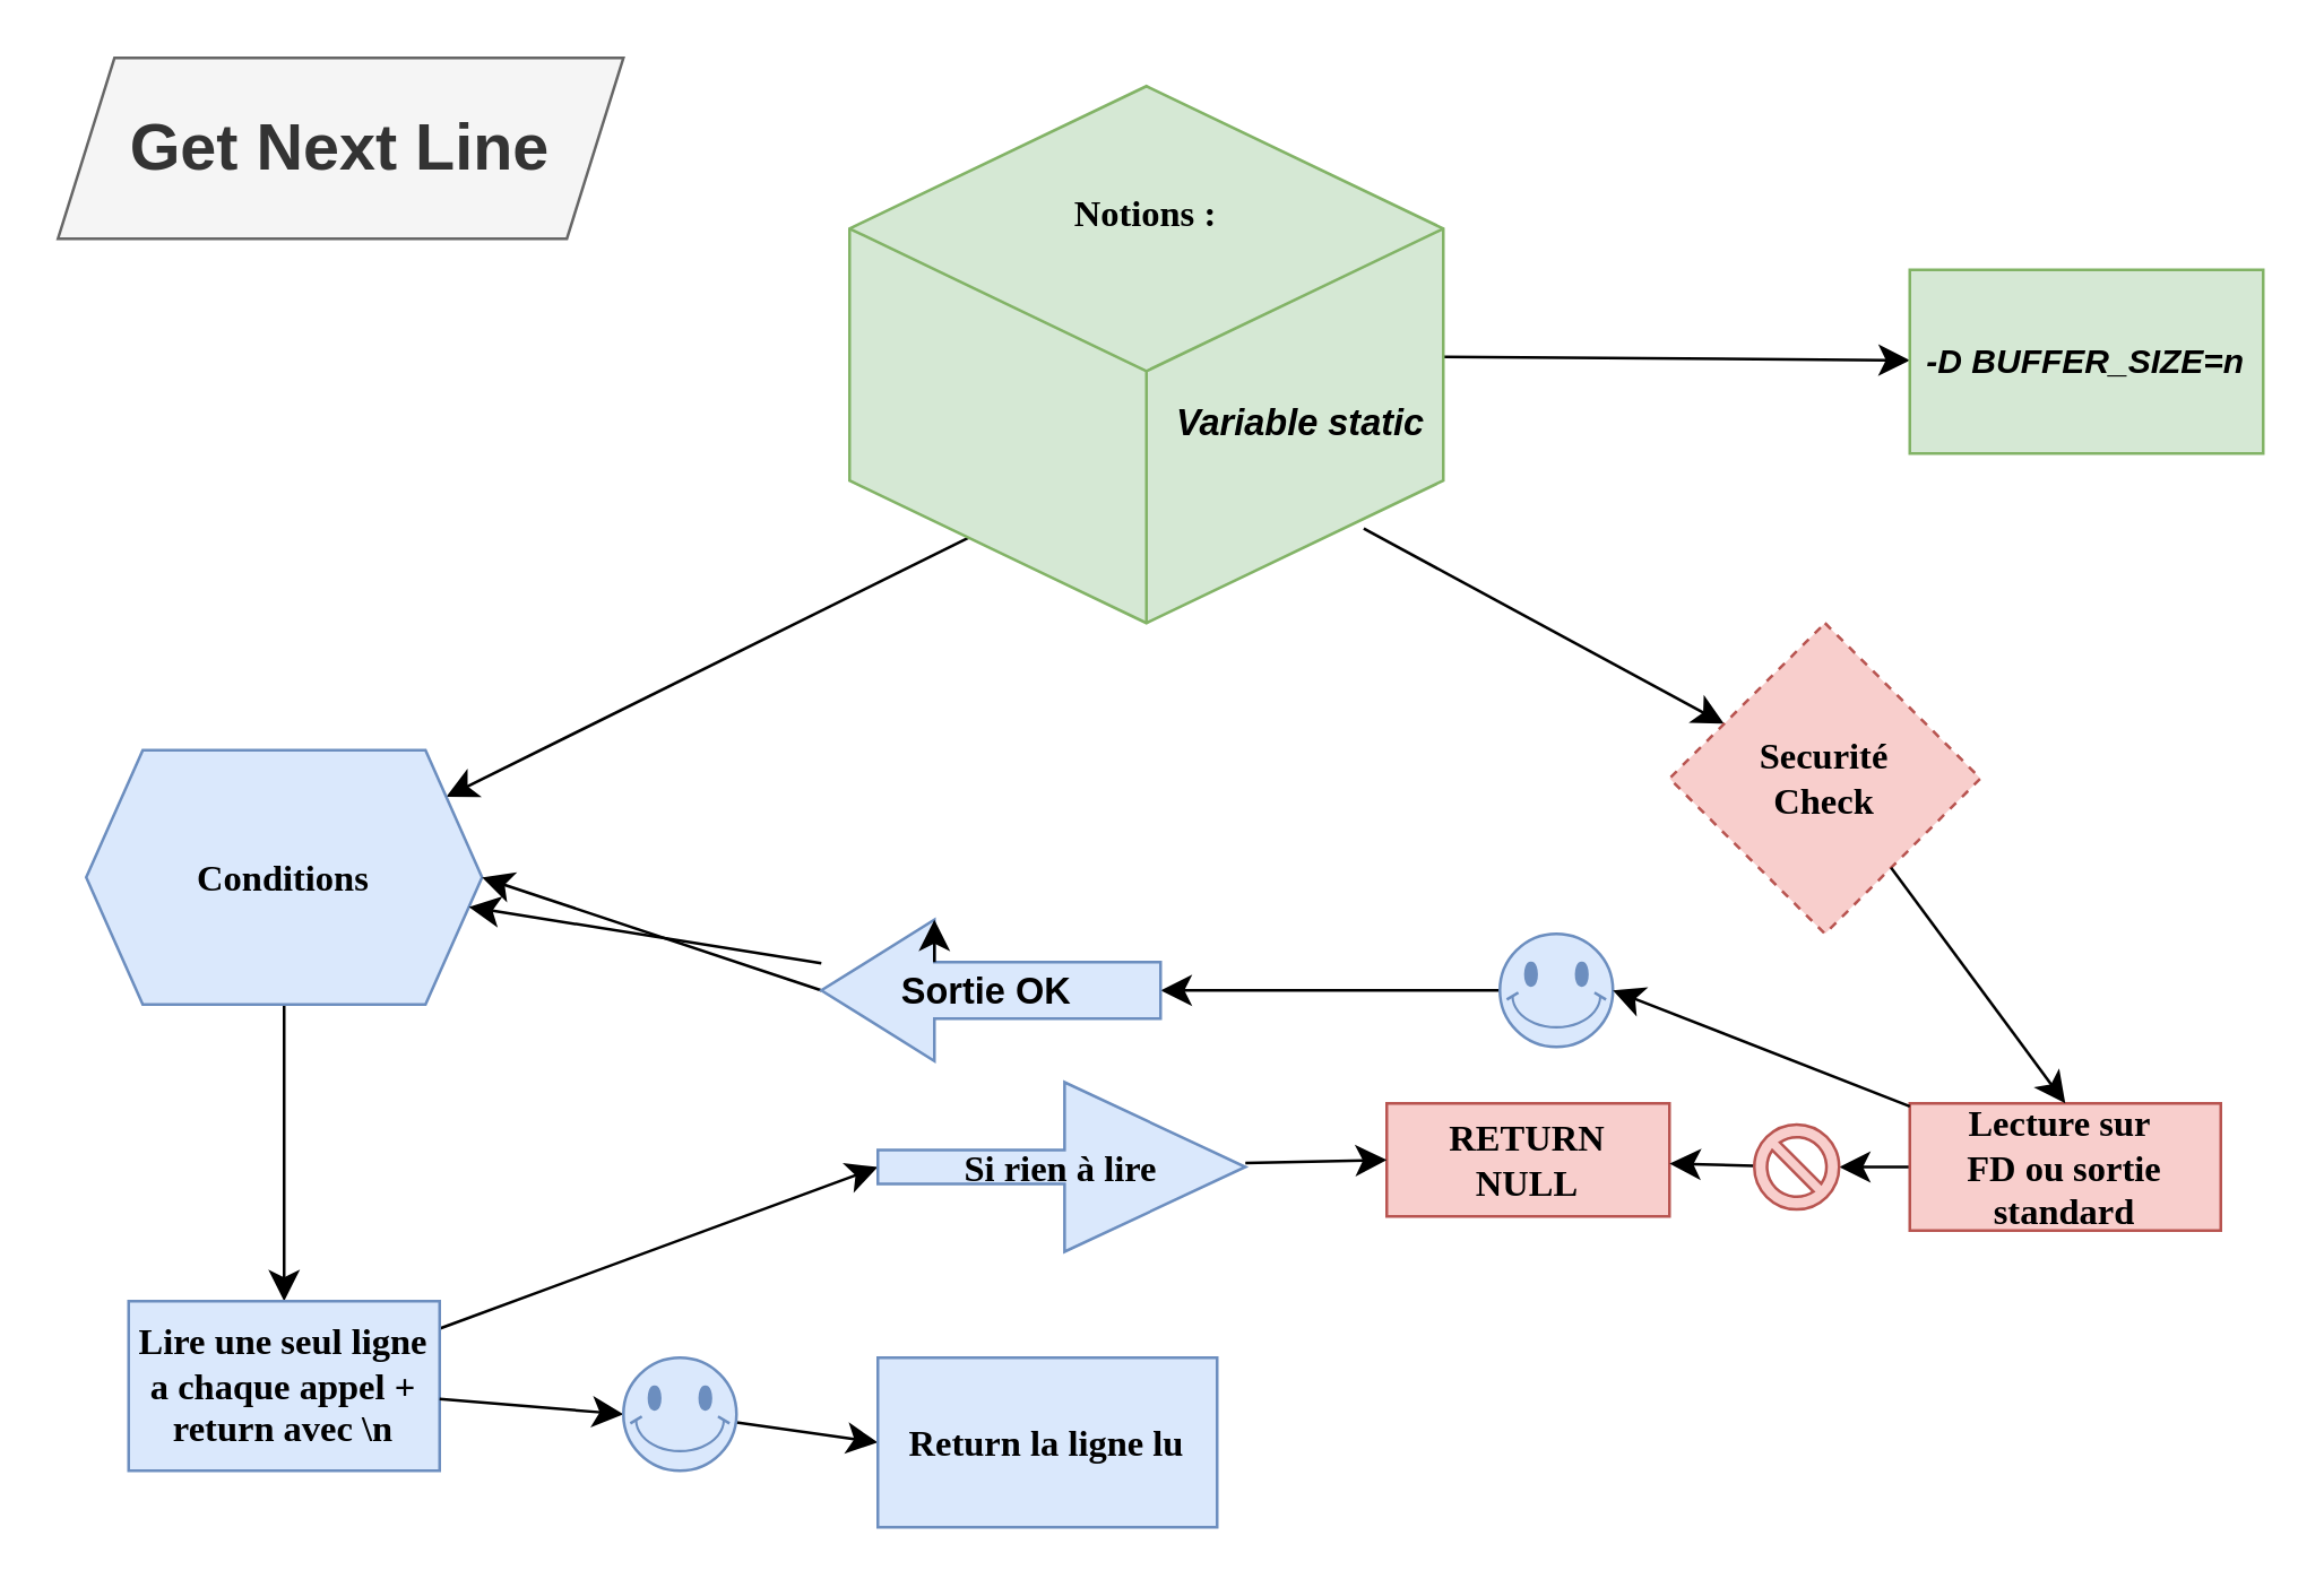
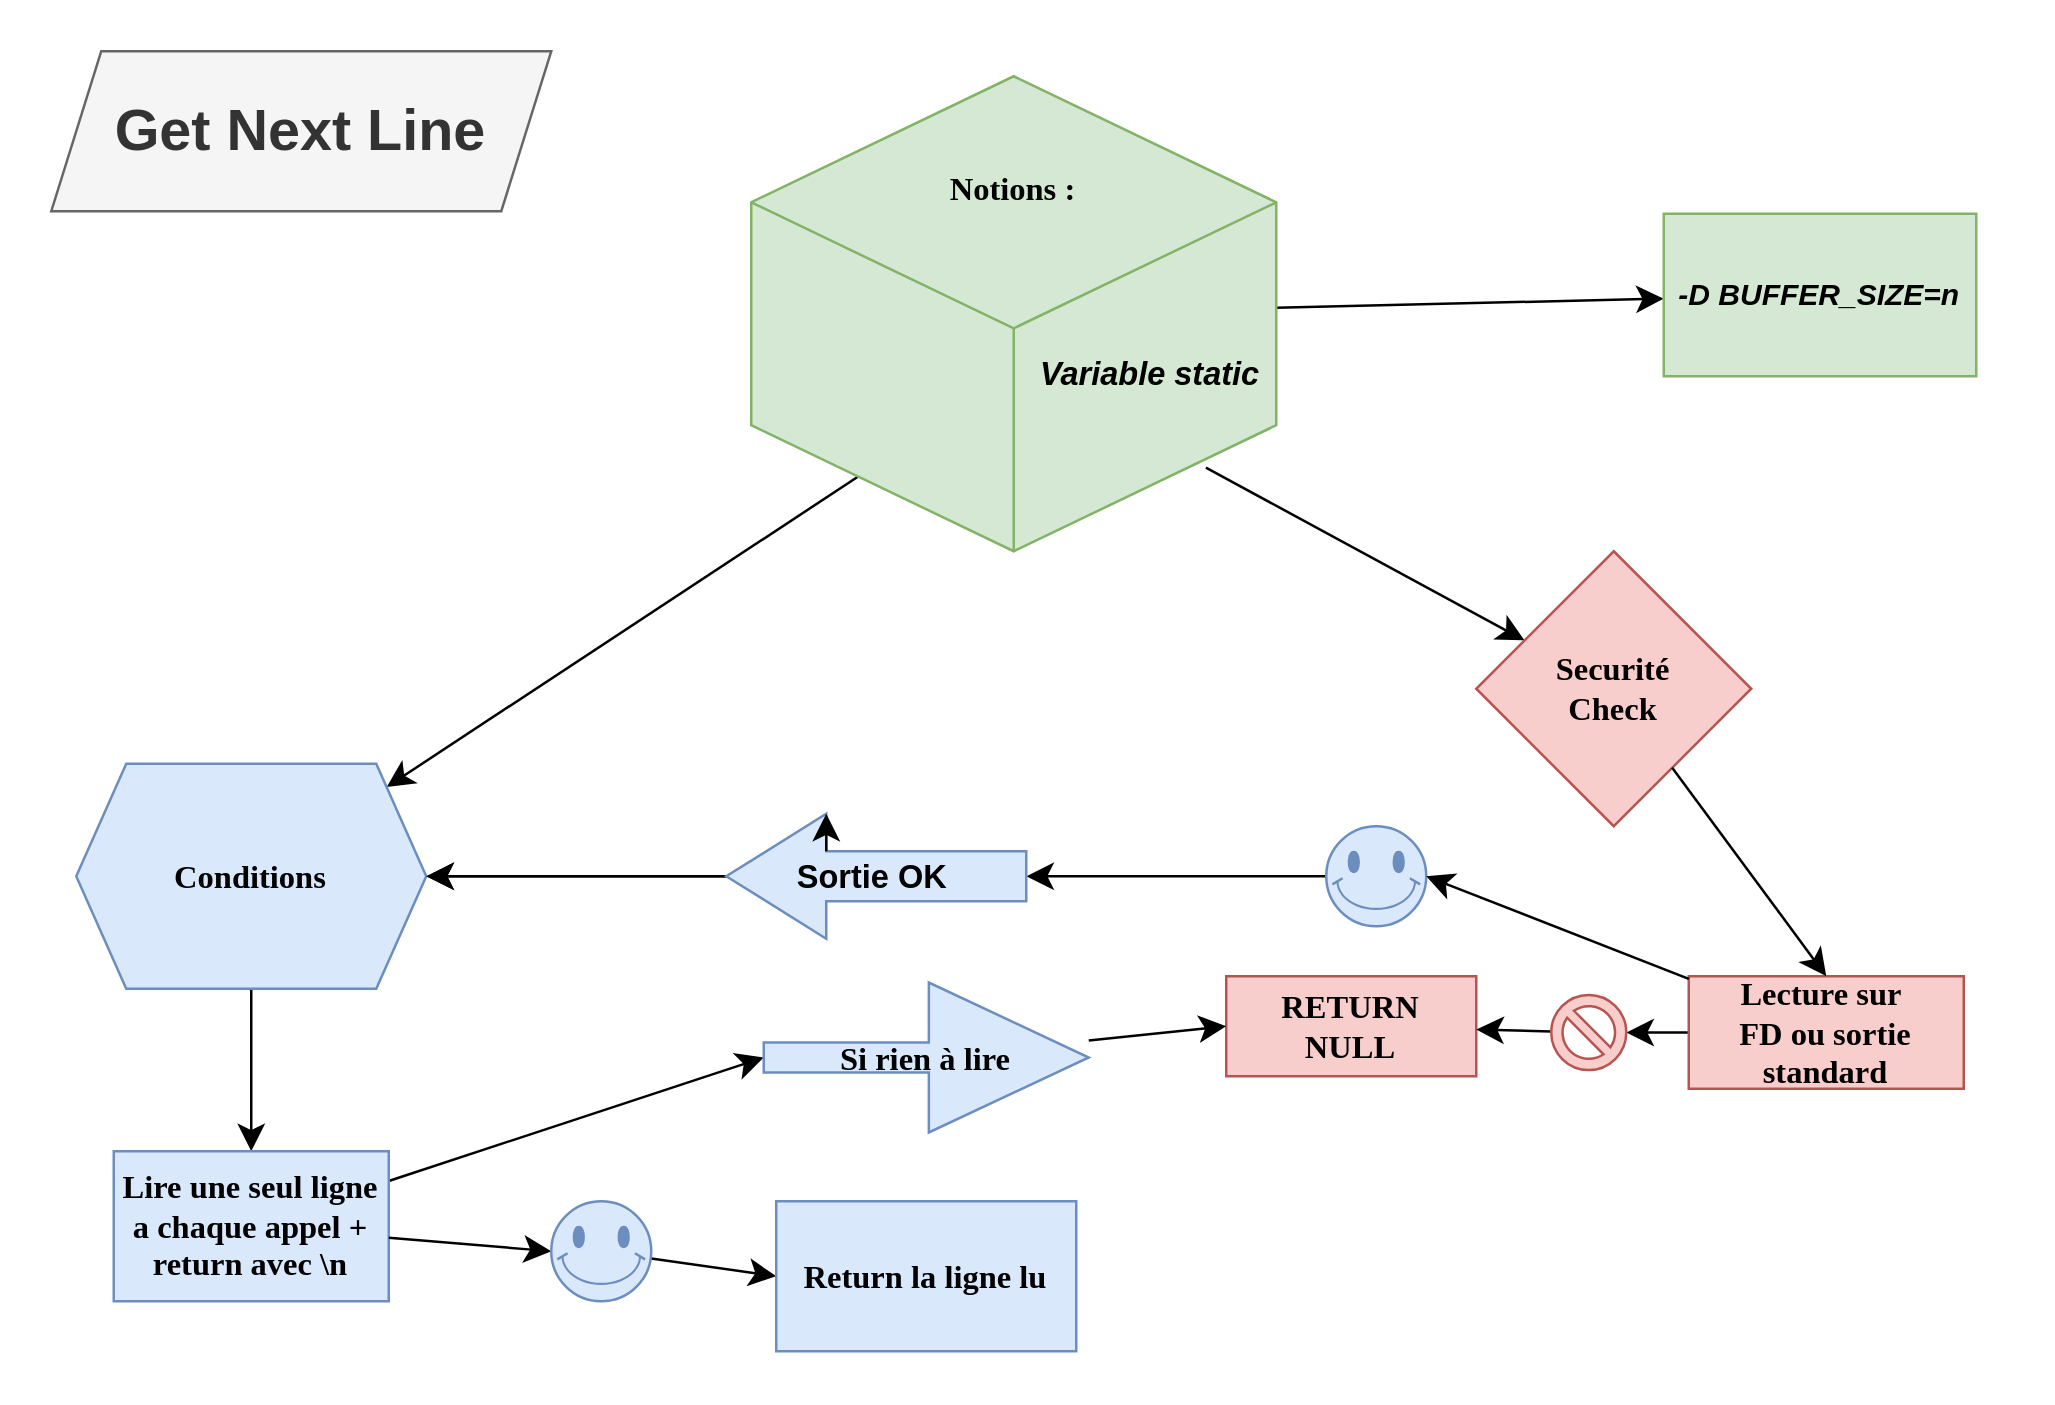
  <mxCell id="0" />
  <mxCell id="1" parent="0" />
  <mxCell id="2" value="" style="edgeStyle=none;curved=1;rounded=0;orthogonalLoop=1;jettySize=auto;html=1;fontSize=12;startSize=8;endSize=8;exitX=0.866;exitY=0.824;exitDx=0;exitDy=0;exitPerimeter=0;" parent="1" source="9" target="5" edge="1"><mxGeometry relative="1" as="geometry"><mxPoint x="521.708" y="166" as="sourcePoint" /></mxGeometry></mxCell>
  <mxCell id="3" value="" style="edgeStyle=none;curved=1;rounded=0;orthogonalLoop=1;jettySize=auto;html=1;fontSize=12;startSize=8;endSize=8;exitX=0.224;exitY=0.828;exitDx=0;exitDy=0;exitPerimeter=0;" parent="1" source="9" target="7" edge="1"><mxGeometry relative="1" as="geometry"><mxPoint x="396.039" y="166" as="sourcePoint" /></mxGeometry></mxCell>
  <mxCell id="4" value="Get Next Line" style="shape=parallelogram;perimeter=parallelogramPerimeter;whiteSpace=wrap;html=1;fixedSize=1;fontStyle=1;fontSize=23;fillColor=#f5f5f5;fontColor=#333333;strokeColor=#666666;" parent="1" vertex="1"><mxGeometry x="20" width="200" height="64" as="geometry" y="20" /></mxCell>
- <mxCell id="5" value="Securité&lt;div&gt;Check&lt;/div&gt;" style="rhombus;whiteSpace=wrap;html=1;fontSize=13;fontFamily=Verdana;verticalAlign=middle;fillColor=#f8cecc;fontStyle=1;startSize=26;swimlaneFillColor=#ffffff;rounded=0;shadow=0;comic=0;labelBackgroundColor=none;strokeWidth=1;strokeColor=#b85450;dashed=1;" parent="1" vertex="1"><mxGeometry x="590" y="220" width="110" height="110" as="geometry" /></mxCell>
+ <mxCell id="5" value="Securité&lt;div&gt;Check&lt;/div&gt;" style="rhombus;whiteSpace=wrap;html=1;fontSize=13;fontFamily=Verdana;verticalAlign=middle;fillColor=#f8cecc;fontStyle=1;startSize=26;swimlaneFillColor=#ffffff;rounded=0;shadow=0;comic=0;labelBackgroundColor=none;strokeWidth=1;strokeColor=#b85450;" parent="1" vertex="1"><mxGeometry x="590" y="220" width="110" height="110" as="geometry" /></mxCell>
  <mxCell id="6" value="" style="edgeStyle=none;curved=1;rounded=0;orthogonalLoop=1;jettySize=auto;html=1;fontSize=12;startSize=8;endSize=8;" edge="1" parent="1" source="7" target="14"><mxGeometry relative="1" as="geometry" /></mxCell>
- <mxCell id="7" value="Conditions" style="shape=hexagon;perimeter=hexagonPerimeter2;whiteSpace=wrap;html=1;fixedSize=1;fontSize=13;fontFamily=Verdana;verticalAlign=middle;fillColor=#dae8fc;fontStyle=1;startSize=26;swimlaneFillColor=#ffffff;rounded=0;shadow=0;comic=0;labelBackgroundColor=none;strokeWidth=1;strokeColor=#6c8ebf;" parent="1" vertex="1"><mxGeometry x="30" y="265" width="140" height="90" as="geometry" /></mxCell>
+ <mxCell id="7" value="Conditions" style="shape=hexagon;perimeter=hexagonPerimeter2;whiteSpace=wrap;html=1;fixedSize=1;fontSize=13;fontFamily=Verdana;verticalAlign=middle;fillColor=#dae8fc;fontStyle=1;startSize=26;swimlaneFillColor=#ffffff;rounded=0;shadow=0;comic=0;labelBackgroundColor=none;strokeWidth=1;strokeColor=#6c8ebf;" parent="1" vertex="1"><mxGeometry x="30" y="305" width="140" height="90" as="geometry" /></mxCell>
  <mxCell id="8" value="" style="edgeStyle=none;curved=1;rounded=0;orthogonalLoop=1;jettySize=auto;html=1;fontSize=12;startSize=8;endSize=8;" edge="1" parent="1" source="9" target="22"><mxGeometry relative="1" as="geometry" /></mxCell>
  <mxCell id="9" value="&lt;div&gt;&lt;span style=&quot;font-family: Verdana; font-size: 13px; font-weight: 700; text-wrap: nowrap; background-color: initial;&quot;&gt;&lt;br&gt;&lt;/span&gt;&lt;/div&gt;&lt;div&gt;&lt;span style=&quot;font-family: Verdana; font-size: 13px; font-weight: 700; text-wrap: nowrap; background-color: initial;&quot;&gt;&lt;br&gt;&lt;/span&gt;&lt;/div&gt;&lt;div&gt;&lt;span style=&quot;font-family: Verdana; font-size: 13px; font-weight: 700; text-wrap: nowrap; background-color: initial;&quot;&gt;Notions :&lt;/span&gt;&lt;br&gt;&lt;/div&gt;&lt;div&gt;&lt;span style=&quot;font-family: Verdana; font-size: 13px; font-weight: 700; text-wrap: nowrap; background-color: initial;&quot;&gt;&lt;br&gt;&lt;/span&gt;&lt;/div&gt;&lt;div&gt;&lt;span style=&quot;font-family: Verdana; font-size: 13px; font-weight: 700; text-wrap: nowrap; background-color: initial;&quot;&gt;&lt;br&gt;&lt;/span&gt;&lt;/div&gt;&lt;div&gt;&lt;br&gt;&lt;/div&gt;&lt;div style=&quot;text-align: left;&quot;&gt;&lt;br&gt;&lt;/div&gt;" style="html=1;whiteSpace=wrap;shape=isoCube2;backgroundOutline=1;isoAngle=15;verticalAlign=top;fillColor=#d5e8d4;strokeColor=#82b366;" parent="1" vertex="1"><mxGeometry x="300" y="30" width="210" height="190" as="geometry" /></mxCell>
  <mxCell id="10" value="Variable static&lt;div&gt;&lt;span style=&quot;white-space: pre;&quot;&gt;&#09;&lt;/span&gt;&lt;span style=&quot;white-space: pre;&quot;&gt;&#09;&lt;/span&gt;&lt;br&gt;&lt;/div&gt;" style="text;html=1;strokeColor=none;fillColor=none;align=left;verticalAlign=top;spacingLeft=4;spacingRight=4;whiteSpace=wrap;overflow=hidden;rotatable=0;points=[[0,0.5],[1,0.5]];portConstraint=eastwest;fontStyle=3;fontSize=13;" parent="1" vertex="1"><mxGeometry x="410" y="135" width="100" height="40" as="geometry" /></mxCell>
  <mxCell id="11" value="RETURN&lt;div&gt;&lt;span style=&quot;background-color: initial;&quot;&gt;NULL&lt;/span&gt;&lt;br&gt;&lt;/div&gt;" style="rounded=0;whiteSpace=wrap;html=1;fontSize=13;fontFamily=Verdana;fillColor=#f8cecc;strokeColor=#b85450;fontStyle=1;startSize=26;swimlaneFillColor=#ffffff;shadow=0;comic=0;labelBackgroundColor=none;strokeWidth=1;" vertex="1" parent="1"><mxGeometry x="490" y="390" width="100" height="40" as="geometry" /></mxCell>
  <mxCell id="12" value="" style="edgeStyle=none;curved=1;rounded=0;orthogonalLoop=1;jettySize=auto;html=1;fontSize=12;startSize=8;endSize=8;entryX=0;entryY=0.5;entryDx=0;entryDy=0;entryPerimeter=0;" edge="1" parent="1" source="14" target="16"><mxGeometry relative="1" as="geometry" /></mxCell>
  <mxCell id="13" style="edgeStyle=none;curved=1;rounded=0;orthogonalLoop=1;jettySize=auto;html=1;entryX=0;entryY=0.5;entryDx=0;entryDy=0;fontSize=12;startSize=8;endSize=8;" edge="1" parent="1" source="30" target="17"><mxGeometry relative="1" as="geometry" /></mxCell>
  <mxCell id="14" value="Lire une seul ligne a chaque app&lt;span style=&quot;background-color: initial;&quot;&gt;el +&lt;/span&gt;&lt;div&gt;return avec \n&lt;br&gt;&lt;div&gt;&lt;div&gt;&lt;br&gt;&lt;/div&gt;&lt;/div&gt;&lt;/div&gt;" style="whiteSpace=wrap;html=1;fontSize=13;fontFamily=Verdana;fillColor=#dae8fc;strokeColor=#6c8ebf;fontStyle=1;startSize=26;swimlaneFillColor=#ffffff;rounded=0;shadow=0;comic=0;labelBackgroundColor=none;strokeWidth=1;verticalAlign=top;" vertex="1" parent="1"><mxGeometry x="45" y="460" width="110" height="60" as="geometry" /></mxCell>
  <mxCell id="15" style="edgeStyle=none;curved=1;rounded=0;orthogonalLoop=1;jettySize=auto;html=1;entryX=0;entryY=0.5;entryDx=0;entryDy=0;fontSize=12;startSize=8;endSize=8;" edge="1" parent="1" source="16" target="11"><mxGeometry relative="1" as="geometry" /></mxCell>
- <mxCell id="16" value="Si rien à lire" style="shape=singleArrow;whiteSpace=wrap;html=1;arrowWidth=0.2;arrowSize=0.492;fontSize=13;fontFamily=Verdana;verticalAlign=middle;fillColor=#dae8fc;strokeColor=#6c8ebf;fontStyle=1;startSize=26;swimlaneFillColor=#ffffff;rounded=0;shadow=0;comic=0;labelBackgroundColor=none;strokeWidth=1;" vertex="1" parent="1"><mxGeometry x="310" y="382.5" width="130" height="60" as="geometry" /></mxCell>
+ <mxCell id="16" value="Si rien à lire" style="shape=singleArrow;whiteSpace=wrap;html=1;arrowWidth=0.2;arrowSize=0.492;fontSize=13;fontFamily=Verdana;verticalAlign=middle;fillColor=#dae8fc;strokeColor=#6c8ebf;fontStyle=1;startSize=26;swimlaneFillColor=#ffffff;rounded=0;shadow=0;comic=0;labelBackgroundColor=none;strokeWidth=1;" vertex="1" parent="1"><mxGeometry x="305" y="392.5" width="130" height="60" as="geometry" /></mxCell>
  <mxCell id="17" value="Return la ligne lu" style="whiteSpace=wrap;html=1;fontSize=13;fontFamily=Verdana;fillColor=#dae8fc;strokeColor=#6c8ebf;fontStyle=1;startSize=26;swimlaneFillColor=#ffffff;rounded=0;shadow=0;comic=0;labelBackgroundColor=none;strokeWidth=1;" vertex="1" parent="1"><mxGeometry x="310" y="480" width="120" height="60" as="geometry" /></mxCell>
  <mxCell id="18" value="" style="edgeStyle=none;curved=1;rounded=0;orthogonalLoop=1;jettySize=auto;html=1;fontSize=12;startSize=8;endSize=8;" edge="1" parent="1" source="27" target="11"><mxGeometry relative="1" as="geometry"><Array as="points" /></mxGeometry></mxCell>
  <mxCell id="19" value="" style="edgeStyle=none;curved=1;rounded=0;orthogonalLoop=1;jettySize=auto;html=1;fontSize=12;startSize=8;endSize=8;entryX=0;entryY=0.5;entryDx=0;entryDy=0;entryPerimeter=0;" edge="1" parent="1" source="31" target="26"><mxGeometry relative="1" as="geometry"><Array as="points" /></mxGeometry></mxCell>
  <mxCell id="20" value="" style="edgeStyle=none;curved=1;rounded=0;orthogonalLoop=1;jettySize=auto;html=1;fontSize=12;startSize=8;endSize=8;entryX=1;entryY=0.5;entryDx=0;entryDy=0;entryPerimeter=0;" edge="1" parent="1" source="21" target="27"><mxGeometry relative="1" as="geometry" /></mxCell>
  <mxCell id="21" value="Lecture sur&amp;nbsp;&lt;div&gt;FD ou sortie standard&lt;/div&gt;" style="whiteSpace=wrap;html=1;fontSize=13;fontFamily=Verdana;fillColor=#f8cecc;strokeColor=#b85450;fontStyle=1;startSize=26;swimlaneFillColor=#ffffff;rounded=0;shadow=0;comic=0;labelBackgroundColor=none;strokeWidth=1;" vertex="1" parent="1"><mxGeometry x="675" y="390" width="110" height="45" as="geometry" /></mxCell>
- <mxCell id="22" value="-D BUFFER_SIZE=n" style="whiteSpace=wrap;html=1;verticalAlign=middle;fillColor=#d5e8d4;strokeColor=#82b366;fontStyle=3" vertex="1" parent="1"><mxGeometry x="675" y="95" width="125" height="65" as="geometry" /></mxCell>
+ <mxCell id="22" value="-D BUFFER_SIZE=n" style="whiteSpace=wrap;html=1;verticalAlign=middle;fillColor=#d5e8d4;strokeColor=#82b366;fontStyle=3" vertex="1" parent="1"><mxGeometry x="665" y="85" width="125" height="65" as="geometry" /></mxCell>
  <mxCell id="23" value="" style="edgeStyle=none;curved=1;rounded=0;orthogonalLoop=1;jettySize=auto;html=1;fontSize=12;startSize=8;endSize=8;entryX=0.5;entryY=0;entryDx=0;entryDy=0;" edge="1" parent="1" source="5" target="21"><mxGeometry relative="1" as="geometry"><mxPoint x="659" y="316" as="sourcePoint" /><mxPoint x="710" y="390" as="targetPoint" /></mxGeometry></mxCell>
  <mxCell id="24" value="" style="edgeStyle=none;curved=1;rounded=0;orthogonalLoop=1;jettySize=auto;html=1;fontSize=12;startSize=8;endSize=8;entryX=1;entryY=0.5;entryDx=0;entryDy=0;" edge="1" parent="1" target="7"><mxGeometry relative="1" as="geometry"><mxPoint x="290" y="350" as="sourcePoint" /><Array as="points" /></mxGeometry></mxCell>
  <mxCell id="25" value="" style="edgeStyle=none;curved=1;rounded=0;orthogonalLoop=1;jettySize=auto;html=1;fontSize=12;startSize=8;endSize=8;" edge="1" parent="1" source="26" target="7"><mxGeometry relative="1" as="geometry" /></mxCell>
  <mxCell id="26" value="Sortie&lt;span style=&quot;background-color: initial;&quot;&gt;&amp;nbsp;OK&amp;nbsp;&lt;/span&gt;" style="html=1;shadow=0;dashed=0;align=center;verticalAlign=middle;shape=mxgraph.arrows2.arrow;dy=0.6;dx=40;flipH=1;notch=0;fillColor=#dae8fc;strokeColor=#6c8ebf;fontStyle=1;fontSize=13;" vertex="1" parent="1"><mxGeometry x="290" y="325" width="120" height="50" as="geometry" /></mxCell>
  <mxCell id="27" value="" style="verticalLabelPosition=bottom;verticalAlign=top;html=1;shape=mxgraph.basic.no_symbol;fillColor=#f8cecc;strokeColor=#b85450;" vertex="1" parent="1"><mxGeometry x="620" y="397.5" width="30" height="30" as="geometry" /></mxCell>
  <mxCell id="28" style="edgeStyle=none;curved=1;rounded=0;orthogonalLoop=1;jettySize=auto;html=1;exitX=0;exitY=0;exitDx=80;exitDy=15;exitPerimeter=0;entryX=0;entryY=0;entryDx=80;entryDy=0;entryPerimeter=0;fontSize=12;startSize=8;endSize=8;" edge="1" parent="1" source="26" target="26"><mxGeometry relative="1" as="geometry" /></mxCell>
  <mxCell id="29" value="" style="edgeStyle=none;curved=1;rounded=0;orthogonalLoop=1;jettySize=auto;html=1;entryX=0;entryY=0.5;entryDx=0;entryDy=0;fontSize=12;startSize=8;endSize=8;" edge="1" parent="1" source="14" target="30"><mxGeometry relative="1" as="geometry"><mxPoint x="155" y="495" as="sourcePoint" /><mxPoint x="310" y="510" as="targetPoint" /></mxGeometry></mxCell>
  <mxCell id="30" value="" style="verticalLabelPosition=bottom;verticalAlign=top;html=1;shape=mxgraph.basic.smiley;fillColor=#dae8fc;strokeColor=#6c8ebf;" vertex="1" parent="1"><mxGeometry x="220" y="480" width="40" height="40" as="geometry" /></mxCell>
  <mxCell id="31" value="" style="verticalLabelPosition=bottom;verticalAlign=top;html=1;shape=mxgraph.basic.smiley;fillColor=#dae8fc;strokeColor=#6c8ebf;" vertex="1" parent="1"><mxGeometry x="530" y="330" width="40" height="40" as="geometry" /></mxCell>
  <mxCell id="32" style="edgeStyle=none;curved=1;rounded=0;orthogonalLoop=1;jettySize=auto;html=1;entryX=1;entryY=0.5;entryDx=0;entryDy=0;entryPerimeter=0;fontSize=12;startSize=8;endSize=8;" edge="1" parent="1" source="21" target="31"><mxGeometry relative="1" as="geometry" /></mxCell>
